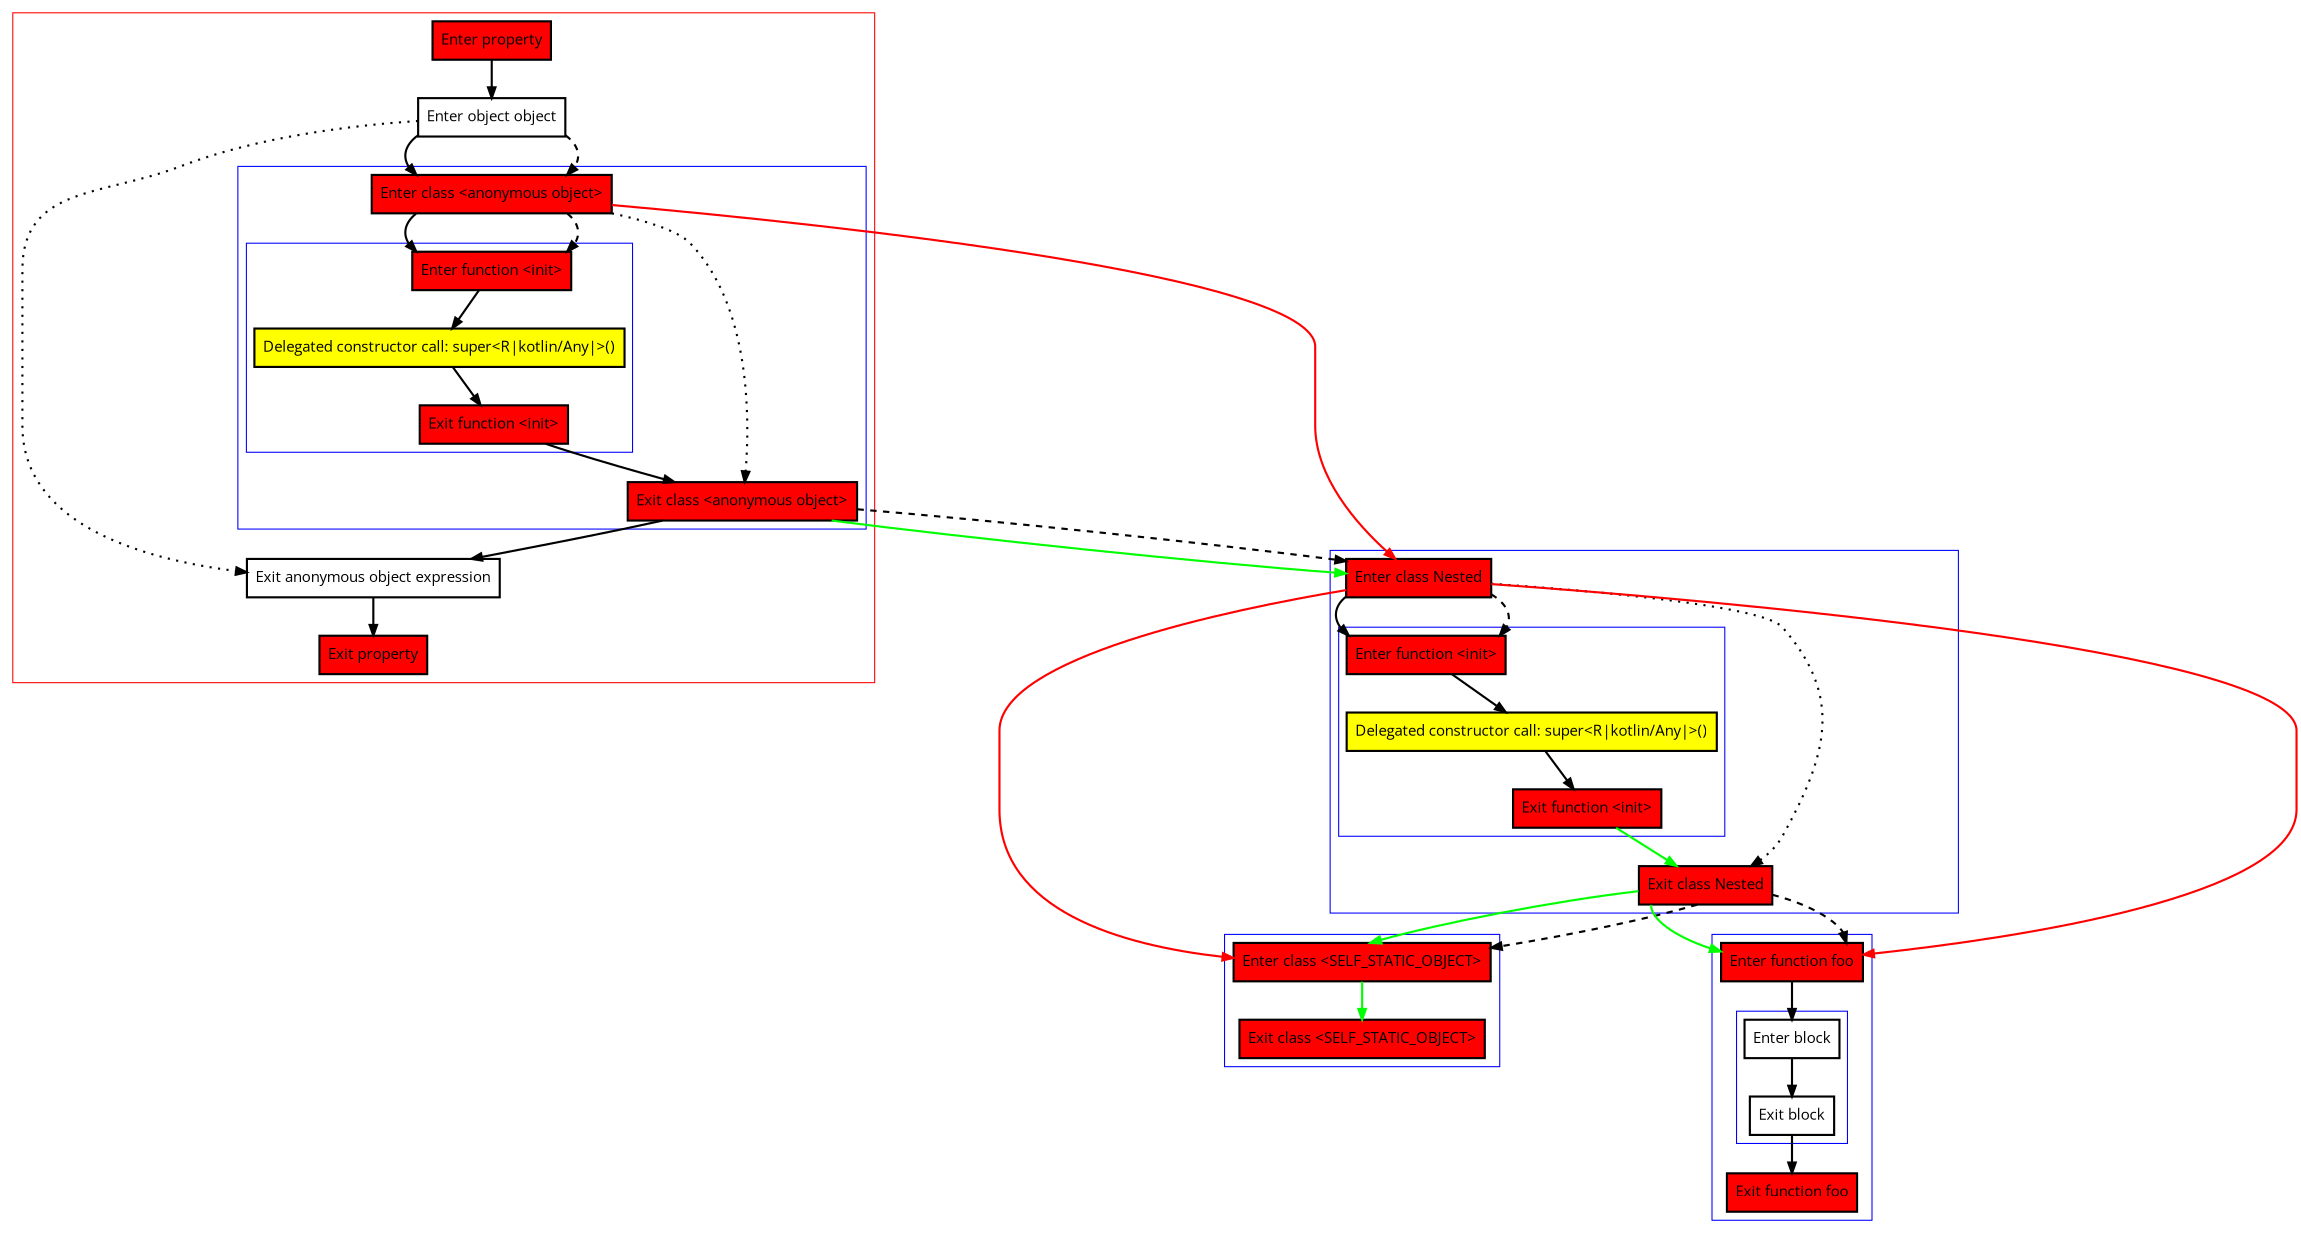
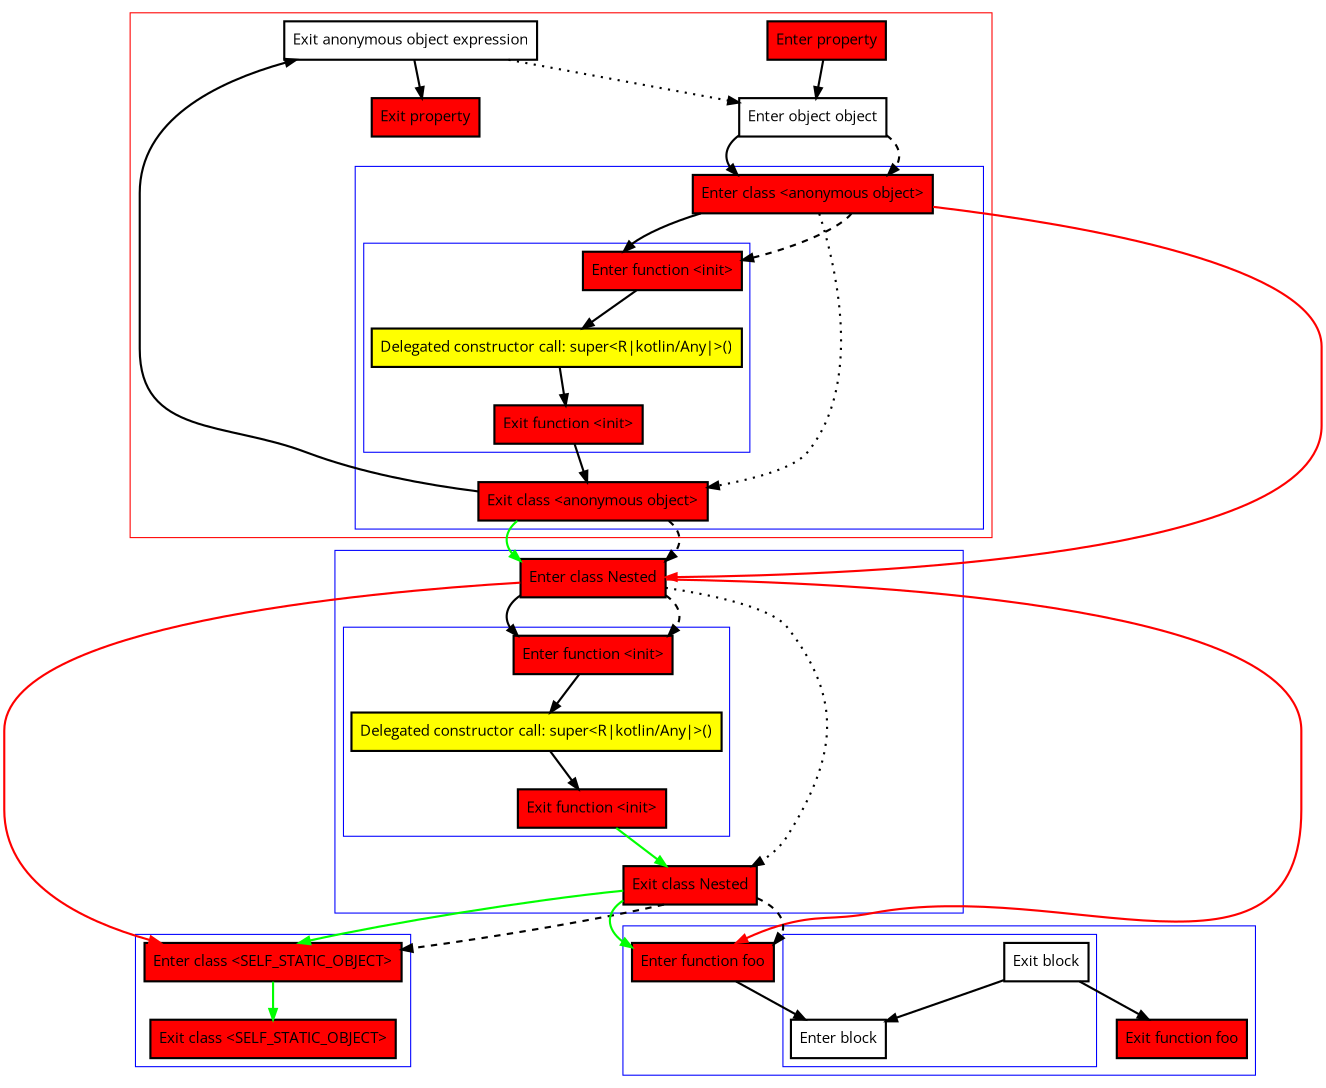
  digraph {
    fontname="Open Sans"
    nodesep=3
    node [fillcolor=red fontname="Open Sans" penwidth=2 shape=box style=filled]
    edge [fontname="Open Sans" penwidth=2]
    n1 [label="Enter function <init>"]
    n2 [fillcolor=yellow label="Delegated constructor call: super<R|kotlin/Any|>()"]
    n3 [label="Exit function <init>"]
    n4 [label="Enter class <anonymous object>"]
    n5 [label="Exit class <anonymous object>"]
    n6 [label="Enter property"]
    n7 [label="Enter object object" fillcolor="" style=""]
    n8 [label="Exit anonymous object expression" fillcolor="" style=""]
    n9 [label="Exit property"]
    n10 [label="Enter function <init>"]
    n11 [fillcolor=yellow label="Delegated constructor call: super<R|kotlin/Any|>()"]
    n12 [label="Exit function <init>"]
    n13 [label="Enter class Nested"]
    n14 [label="Exit class Nested"]
    n15 [label="Enter class <SELF_STATIC_OBJECT>"]
    n16 [label="Exit class <SELF_STATIC_OBJECT>"]
    n17 [label="Enter block" fillcolor="" style=""]
    n18 [label="Exit block" fillcolor="" style=""]
    n19 [label="Enter function foo"]
    n20 [label="Exit function foo"]
    subgraph cluster_1 {
      color=red
      n6
      n7
      n8
      n9
      subgraph cluster_2 {
        color=blue
        n4
        n5
        subgraph cluster_3 {
          color=blue
          n1
          n2
          n3
        }
      }
    }
    subgraph cluster_4 {
      color=blue
      n13
      n14
      subgraph cluster_5 {
        color=blue
        n10
        n11
        n12
      }
    }
    subgraph cluster_6 {
      color=blue
      n15
      n16
    }
    subgraph cluster_7 {
      color=blue
      n19
      n20
      subgraph cluster_8 {
        color=blue
        n17
        n18
      }
    }
    n1 -> n2
    n2 -> n3
    n3 -> n5
    n4 -> n1
    n4 -> n1 [style=dashed]
    n4 -> n5 [style=dotted]
    n4 -> n13 [color=red]
    n5 -> n8
    n5 -> n13 [color=green]
    n5 -> n13 [style=dashed]
    n6 -> n7
    n7 -> n4
    n7 -> n4 [style=dashed]
-   n7 -> n8 [style=dotted]
+   n8 -> n7 [style=dotted]
    n8 -> n9
    n10 -> n11
    n11 -> n12
    n12 -> n14 [color=green]
    n13 -> n10
    n13 -> n10 [style=dashed]
    n13 -> n14 [style=dotted]
    n13 -> n15 [color=red]
    n13 -> n19 [color=red]
    n14 -> n15 [color=green]
    n14 -> n15 [style=dashed]
    n14 -> n19 [color=green]
    n14 -> n19 [style=dashed]
    n15 -> n16 [color=green]
-   n17 -> n18
+   n18 -> n17
    n18 -> n20
    n19 -> n17
  }
